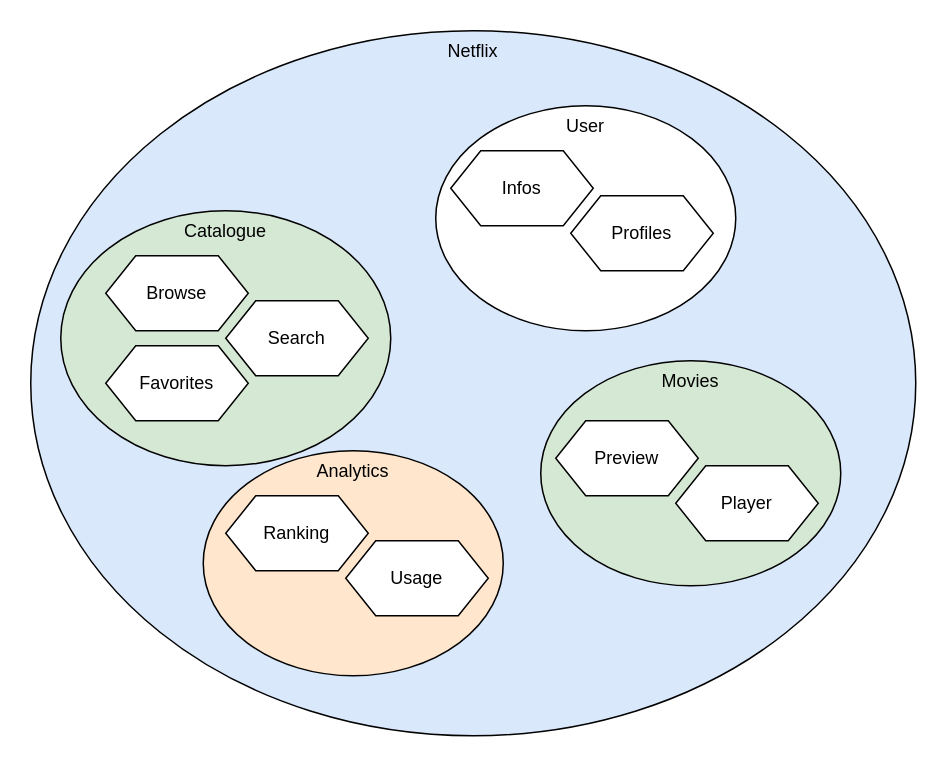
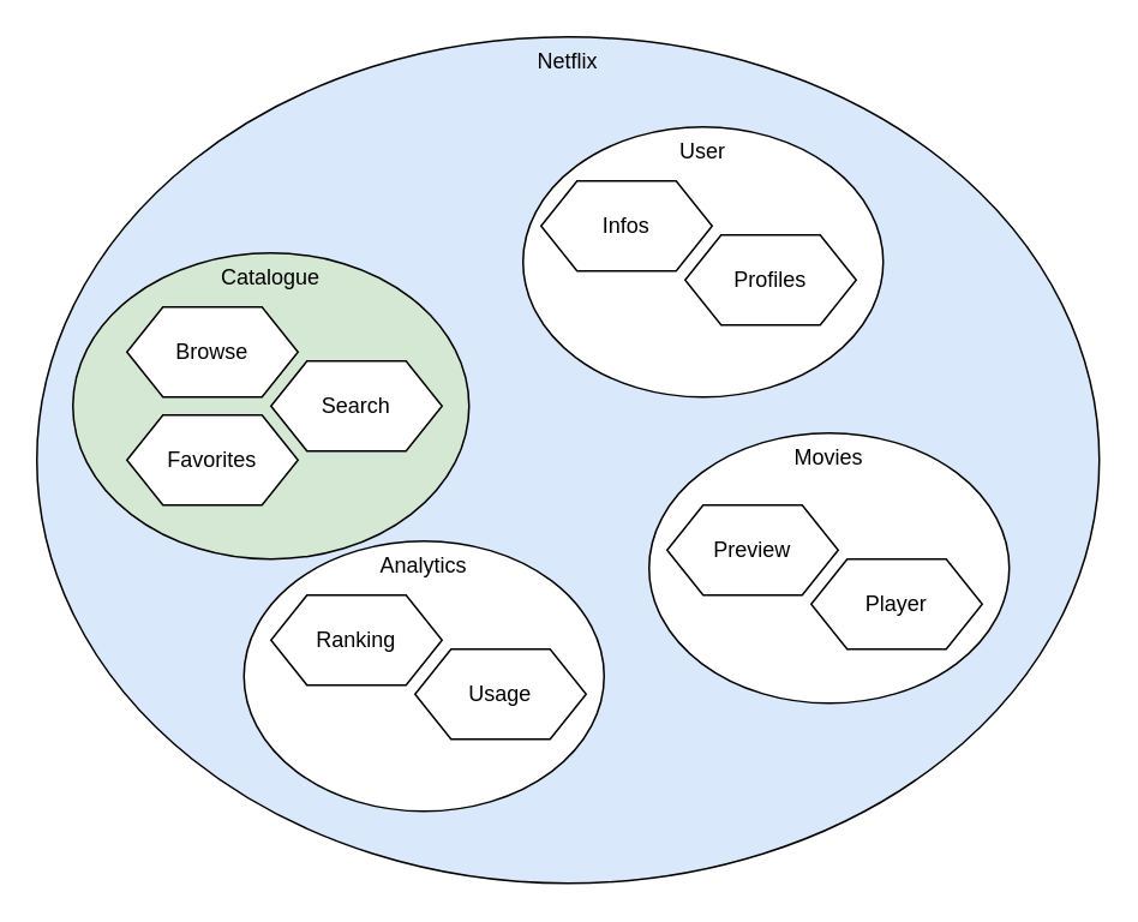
  <mxCell id="0" />
  <mxCell id="1" parent="0" />
  <mxCell id="2" value="Netflix" style="ellipse;whiteSpace=wrap;html=1;verticalAlign=top;fillColor=#dae8fc;" vertex="1" parent="1"><mxGeometry x="20" y="20" width="590" height="470" as="geometry" /></mxCell>
  <mxCell id="3" value="Catalogue" style="ellipse;whiteSpace=wrap;html=1;verticalAlign=top;fillColor=#d5e8d4;" vertex="1" parent="1"><mxGeometry x="40" y="140" width="220" height="170" as="geometry" /></mxCell>
  <mxCell id="4" value="User" style="ellipse;whiteSpace=wrap;html=1;verticalAlign=top;" vertex="1" parent="1"><mxGeometry x="290" y="70" width="200" height="150" as="geometry" /></mxCell>
- <mxCell id="5" value="Movies" style="ellipse;whiteSpace=wrap;html=1;verticalAlign=top;fillColor=#d5e8d4;" vertex="1" parent="1"><mxGeometry x="360" y="240" width="200" height="150" as="geometry" /></mxCell>
- <mxCell id="6" value="Analytics" style="ellipse;whiteSpace=wrap;html=1;verticalAlign=top;fillColor=#ffe6cc;" vertex="1" parent="1"><mxGeometry x="135" y="300" width="200" height="150" as="geometry" /></mxCell>
+ <mxCell id="5" value="Movies" style="ellipse;whiteSpace=wrap;html=1;verticalAlign=top;" vertex="1" parent="1"><mxGeometry x="360" y="240" width="200" height="150" as="geometry" /></mxCell>
+ <mxCell id="6" value="Analytics" style="ellipse;whiteSpace=wrap;html=1;verticalAlign=top;" vertex="1" parent="1"><mxGeometry x="135" y="300" width="200" height="150" as="geometry" /></mxCell>
  <mxCell id="7" value="Preview" style="shape=hexagon;perimeter=hexagonPerimeter2;whiteSpace=wrap;html=1;fixedSize=1;" vertex="1" parent="1"><mxGeometry x="370" y="280" width="95" height="50" as="geometry" /></mxCell>
  <mxCell id="8" value="Player" style="shape=hexagon;perimeter=hexagonPerimeter2;whiteSpace=wrap;html=1;fixedSize=1;" vertex="1" parent="1"><mxGeometry x="450" y="310" width="95" height="50" as="geometry" /></mxCell>
  <mxCell id="9" value="Ranking" style="shape=hexagon;perimeter=hexagonPerimeter2;whiteSpace=wrap;html=1;fixedSize=1;" vertex="1" parent="1"><mxGeometry x="150" y="330" width="95" height="50" as="geometry" /></mxCell>
  <mxCell id="10" value="Usage" style="shape=hexagon;perimeter=hexagonPerimeter2;whiteSpace=wrap;html=1;fixedSize=1;" vertex="1" parent="1"><mxGeometry x="230" y="360" width="95" height="50" as="geometry" /></mxCell>
  <mxCell id="11" value="Infos" style="shape=hexagon;perimeter=hexagonPerimeter2;whiteSpace=wrap;html=1;fixedSize=1;" vertex="1" parent="1"><mxGeometry x="300" y="100" width="95" height="50" as="geometry" /></mxCell>
  <mxCell id="12" value="Profiles" style="shape=hexagon;perimeter=hexagonPerimeter2;whiteSpace=wrap;html=1;fixedSize=1;" vertex="1" parent="1"><mxGeometry x="380" y="130" width="95" height="50" as="geometry" /></mxCell>
  <mxCell id="13" value="Browse" style="shape=hexagon;perimeter=hexagonPerimeter2;whiteSpace=wrap;html=1;fixedSize=1;" vertex="1" parent="1"><mxGeometry x="70" y="170" width="95" height="50" as="geometry" /></mxCell>
  <mxCell id="14" value="Search" style="shape=hexagon;perimeter=hexagonPerimeter2;whiteSpace=wrap;html=1;fixedSize=1;" vertex="1" parent="1"><mxGeometry x="150" y="200" width="95" height="50" as="geometry" /></mxCell>
  <mxCell id="15" value="Favorites" style="shape=hexagon;perimeter=hexagonPerimeter2;whiteSpace=wrap;html=1;fixedSize=1;" vertex="1" parent="1"><mxGeometry x="70" y="230" width="95" height="50" as="geometry" /></mxCell>
